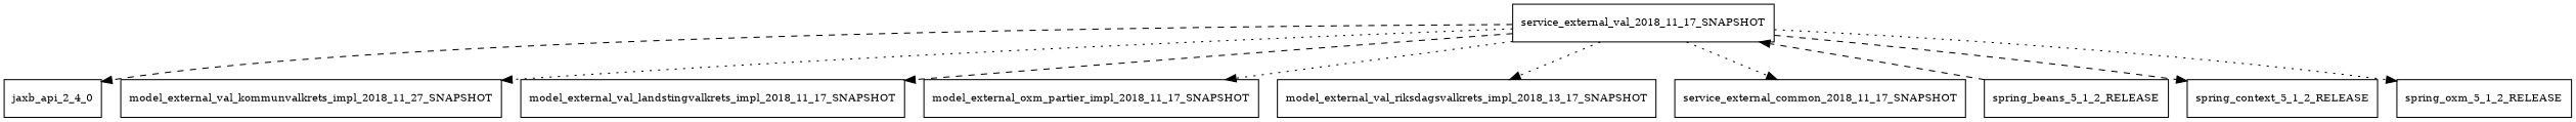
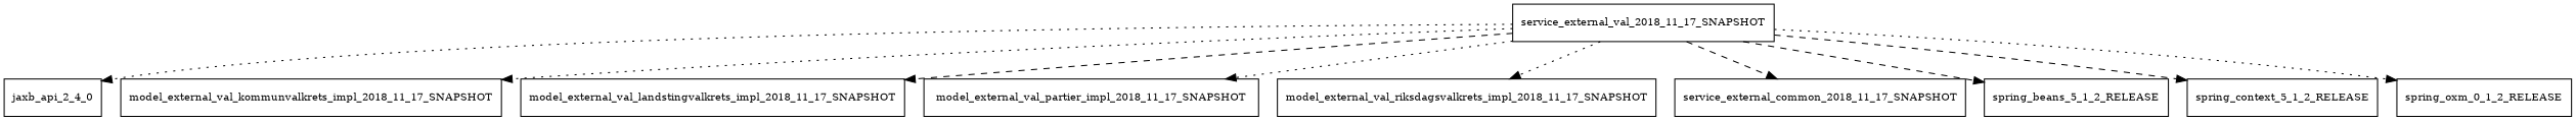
  digraph {
    node [fontsize=10.0 shape=box]
    edge [style=dotted]
    service_external_val_2018_11_17_SNAPSHOT
    jaxb_api_2_4_0
-   model_external_val_kommunvalkrets_impl_2018_11_17_SNAPSHOT [label=model_external_val_kommunvalkrets_impl_2018_11_27_SNAPSHOT]
+   model_external_val_kommunvalkrets_impl_2018_11_17_SNAPSHOT
    model_external_val_landstingvalkrets_impl_2018_11_17_SNAPSHOT
-   model_external_val_partier_impl_2018_11_17_SNAPSHOT [label=model_external_oxm_partier_impl_2018_11_17_SNAPSHOT]
-   model_external_val_riksdagsvalkrets_impl_2018_11_17_SNAPSHOT [label=model_external_val_riksdagsvalkrets_impl_2018_13_17_SNAPSHOT]
+   model_external_val_partier_impl_2018_11_17_SNAPSHOT
+   model_external_val_riksdagsvalkrets_impl_2018_11_17_SNAPSHOT
    service_external_common_2018_11_17_SNAPSHOT
    spring_beans_5_1_2_RELEASE
    spring_context_5_1_2_RELEASE
-   spring_oxm_5_1_2_RELEASE
-   service_external_val_2018_11_17_SNAPSHOT -> jaxb_api_2_4_0 [style=dashed]
+   spring_oxm_5_1_2_RELEASE [label=spring_oxm_0_1_2_RELEASE]
+   service_external_val_2018_11_17_SNAPSHOT -> jaxb_api_2_4_0
    service_external_val_2018_11_17_SNAPSHOT -> model_external_val_kommunvalkrets_impl_2018_11_17_SNAPSHOT
    service_external_val_2018_11_17_SNAPSHOT -> model_external_val_landstingvalkrets_impl_2018_11_17_SNAPSHOT [style=dashed]
    service_external_val_2018_11_17_SNAPSHOT -> model_external_val_partier_impl_2018_11_17_SNAPSHOT
    service_external_val_2018_11_17_SNAPSHOT -> model_external_val_riksdagsvalkrets_impl_2018_11_17_SNAPSHOT
-   service_external_val_2018_11_17_SNAPSHOT -> service_external_common_2018_11_17_SNAPSHOT
-   spring_beans_5_1_2_RELEASE -> service_external_val_2018_11_17_SNAPSHOT [style=dashed]
+   service_external_val_2018_11_17_SNAPSHOT -> service_external_common_2018_11_17_SNAPSHOT [style=dashed]
+   service_external_val_2018_11_17_SNAPSHOT -> spring_beans_5_1_2_RELEASE [style=dashed]
    service_external_val_2018_11_17_SNAPSHOT -> spring_context_5_1_2_RELEASE [style=dashed]
    service_external_val_2018_11_17_SNAPSHOT -> spring_oxm_5_1_2_RELEASE
  }
